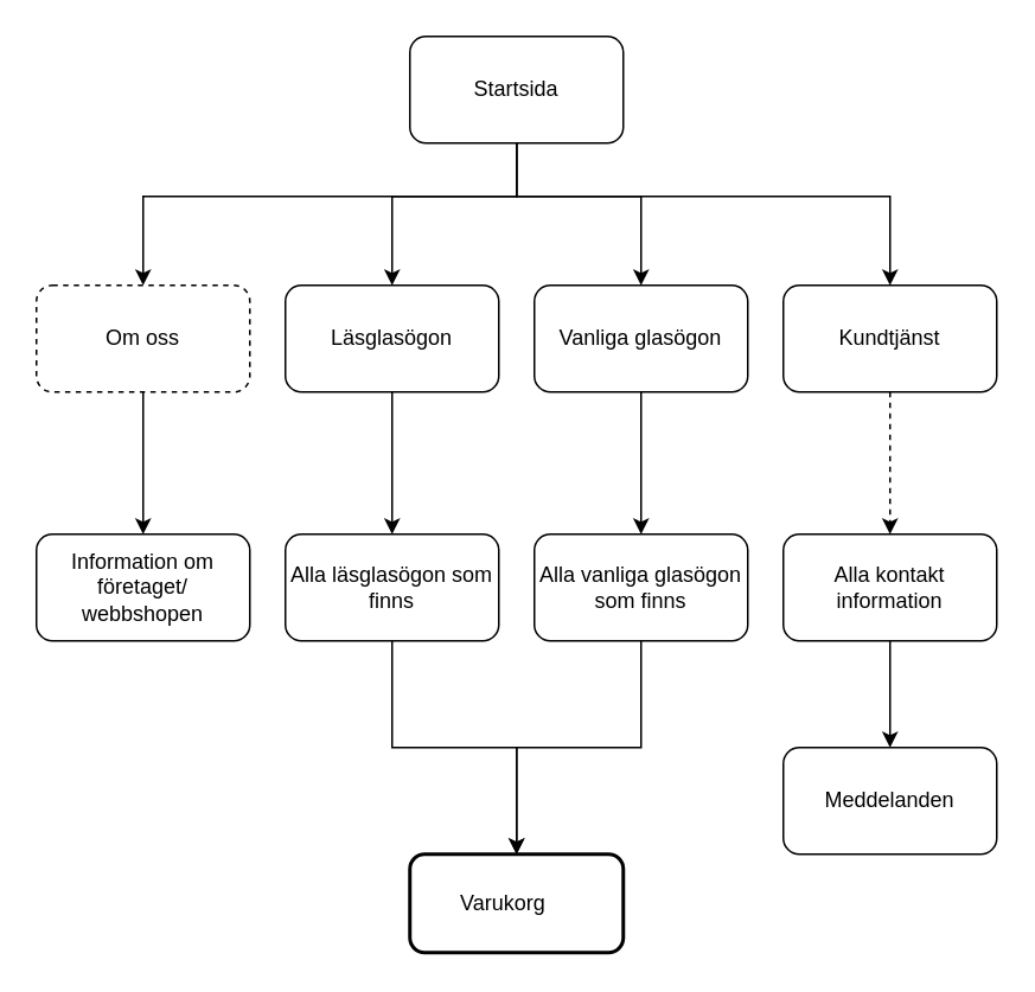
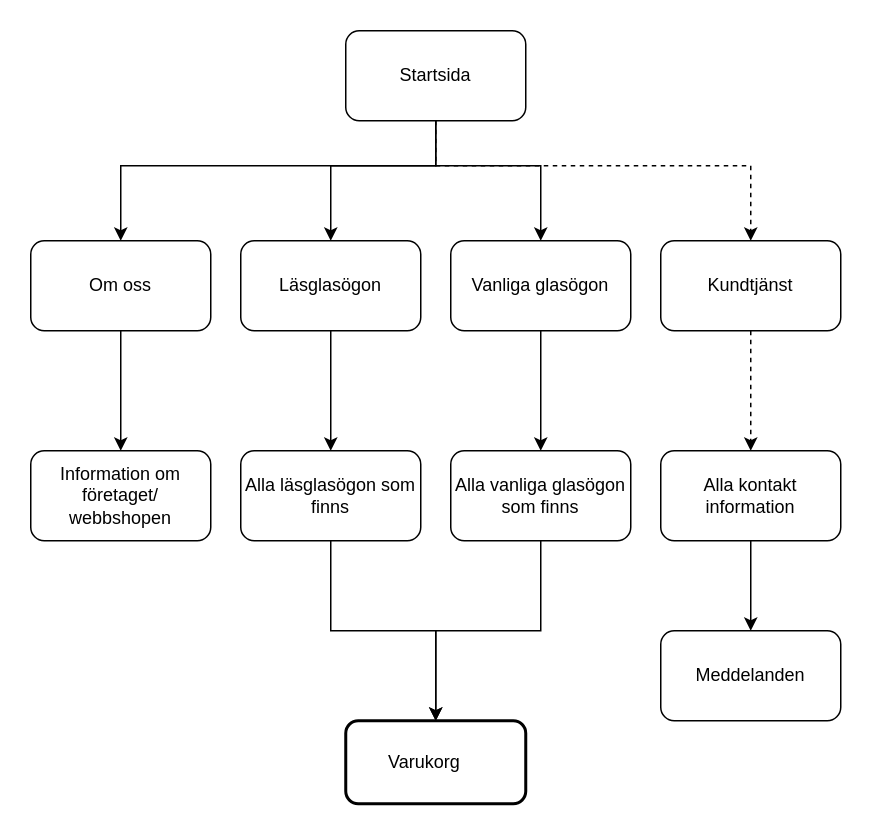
  <mxCell id="0" />
  <mxCell id="1" parent="0" />
  <mxCell id="2" value="" style="edgeStyle=orthogonalEdgeStyle;rounded=0;orthogonalLoop=1;jettySize=auto;html=1;exitX=0.5;exitY=1;exitDx=0;exitDy=0;" edge="1" parent="1" source="6" target="8"><mxGeometry relative="1" as="geometry"><mxPoint x="290" y="110" as="sourcePoint" /><Array as="points"><mxPoint x="290" y="110" /><mxPoint x="80" y="110" /></Array></mxGeometry></mxCell>
  <mxCell id="3" value="" style="edgeStyle=orthogonalEdgeStyle;rounded=0;orthogonalLoop=1;jettySize=auto;html=1;entryX=0.5;entryY=0;entryDx=0;entryDy=0;" edge="1" parent="1" target="10"><mxGeometry relative="1" as="geometry"><mxPoint x="290" y="110" as="sourcePoint" /><Array as="points"><mxPoint x="220" y="110" /></Array></mxGeometry></mxCell>
  <mxCell id="4" value="" style="edgeStyle=orthogonalEdgeStyle;rounded=0;orthogonalLoop=1;jettySize=auto;html=1;" edge="1" parent="1" source="6" target="12"><mxGeometry relative="1" as="geometry"><Array as="points"><mxPoint x="290" y="110" /><mxPoint x="360" y="110" /></Array></mxGeometry></mxCell>
- <mxCell id="5" value="" style="edgeStyle=orthogonalEdgeStyle;rounded=0;orthogonalLoop=1;jettySize=auto;html=1;exitX=0.5;exitY=1;exitDx=0;exitDy=0;" edge="1" parent="1" source="6" target="14"><mxGeometry relative="1" as="geometry"><Array as="points"><mxPoint x="290" y="110" /><mxPoint x="500" y="110" /></Array></mxGeometry></mxCell>
+ <mxCell id="5" value="" style="edgeStyle=orthogonalEdgeStyle;rounded=0;orthogonalLoop=1;jettySize=auto;html=1;exitX=0.5;exitY=1;exitDx=0;exitDy=0;dashed=1;" edge="1" parent="1" source="6" target="14"><mxGeometry relative="1" as="geometry"><Array as="points"><mxPoint x="290" y="110" /><mxPoint x="500" y="110" /></Array></mxGeometry></mxCell>
  <mxCell id="6" value="Startsida" style="rounded=1;whiteSpace=wrap;html=1;" vertex="1" parent="1"><mxGeometry x="230" y="20" width="120" height="60" as="geometry" /></mxCell>
  <mxCell id="7" value="" style="edgeStyle=orthogonalEdgeStyle;rounded=0;orthogonalLoop=1;jettySize=auto;html=1;" edge="1" parent="1" source="8" target="15"><mxGeometry relative="1" as="geometry" /></mxCell>
- <mxCell id="8" value="Om oss" style="whiteSpace=wrap;html=1;rounded=1;dashed=1;" vertex="1" parent="1"><mxGeometry x="20" y="160" width="120" height="60" as="geometry" /></mxCell>
+ <mxCell id="8" value="Om oss" style="whiteSpace=wrap;html=1;rounded=1;" vertex="1" parent="1"><mxGeometry x="20" y="160" width="120" height="60" as="geometry" /></mxCell>
  <mxCell id="9" value="" style="edgeStyle=orthogonalEdgeStyle;rounded=0;orthogonalLoop=1;jettySize=auto;html=1;" edge="1" parent="1" source="10" target="16"><mxGeometry relative="1" as="geometry" /></mxCell>
  <mxCell id="10" value="Läsglasögon" style="whiteSpace=wrap;html=1;rounded=1;" vertex="1" parent="1"><mxGeometry x="160" y="160" width="120" height="60" as="geometry" /></mxCell>
  <mxCell id="11" value="" style="edgeStyle=orthogonalEdgeStyle;rounded=0;orthogonalLoop=1;jettySize=auto;html=1;" edge="1" parent="1" source="12" target="17"><mxGeometry relative="1" as="geometry" /></mxCell>
  <mxCell id="12" value="Vanliga glasögon" style="whiteSpace=wrap;html=1;rounded=1;" vertex="1" parent="1"><mxGeometry x="300" y="160" width="120" height="60" as="geometry" /></mxCell>
  <mxCell id="13" value="" style="edgeStyle=orthogonalEdgeStyle;rounded=0;orthogonalLoop=1;jettySize=auto;html=1;dashed=1;" edge="1" parent="1" source="14" target="19"><mxGeometry relative="1" as="geometry" /></mxCell>
  <mxCell id="14" value="Kundtjänst" style="whiteSpace=wrap;html=1;rounded=1;" vertex="1" parent="1"><mxGeometry x="440" y="160" width="120" height="60" as="geometry" /></mxCell>
  <mxCell id="15" value="Information om företaget/&lt;br&gt;webbshopen" style="whiteSpace=wrap;html=1;rounded=1;" vertex="1" parent="1"><mxGeometry x="20" y="300" width="120" height="60" as="geometry" /></mxCell>
  <mxCell id="16" value="Alla läsglasögon som finns" style="whiteSpace=wrap;html=1;rounded=1;" vertex="1" parent="1"><mxGeometry x="160" y="300" width="120" height="60" as="geometry" /></mxCell>
  <mxCell id="17" value="Alla vanliga glasögon som finns" style="whiteSpace=wrap;html=1;rounded=1;" vertex="1" parent="1"><mxGeometry x="300" y="300" width="120" height="60" as="geometry" /></mxCell>
  <mxCell id="18" value="" style="edgeStyle=orthogonalEdgeStyle;rounded=0;orthogonalLoop=1;jettySize=auto;html=1;" edge="1" parent="1" source="19" target="20"><mxGeometry relative="1" as="geometry" /></mxCell>
  <mxCell id="19" value="Alla kontakt information" style="whiteSpace=wrap;html=1;rounded=1;" vertex="1" parent="1"><mxGeometry x="440" y="300" width="120" height="60" as="geometry" /></mxCell>
  <mxCell id="20" value="Meddelanden" style="whiteSpace=wrap;html=1;rounded=1;" vertex="1" parent="1"><mxGeometry x="440" y="420" width="120" height="60" as="geometry" /></mxCell>
  <mxCell id="21" value="" style="edgeStyle=orthogonalEdgeStyle;rounded=0;orthogonalLoop=1;jettySize=auto;html=1;exitX=0.5;exitY=1;exitDx=0;exitDy=0;" edge="1" parent="1" source="17" target="22"><mxGeometry relative="1" as="geometry"><mxPoint x="290" y="420" as="sourcePoint" /></mxGeometry></mxCell>
  <mxCell id="22" value="&amp;nbsp;&lt;span style=&quot;white-space: pre;&quot;&gt;&#09;&lt;/span&gt;Varukorg" style="rounded=1;whiteSpace=wrap;html=1;align=left;strokeWidth=2;" vertex="1" parent="1"><mxGeometry x="230" y="480" width="120" height="55.33" as="geometry" /></mxCell>
  <mxCell id="23" value="" style="edgeStyle=orthogonalEdgeStyle;rounded=0;orthogonalLoop=1;jettySize=auto;html=1;exitX=0.5;exitY=1;exitDx=0;exitDy=0;entryX=0.5;entryY=0;entryDx=0;entryDy=0;" edge="1" parent="1" source="16" target="22"><mxGeometry relative="1" as="geometry"><mxPoint x="370" y="370" as="sourcePoint" /><mxPoint x="310" y="490" as="targetPoint" /><Array as="points"><mxPoint x="220" y="420" /><mxPoint x="290" y="420" /></Array></mxGeometry></mxCell>
